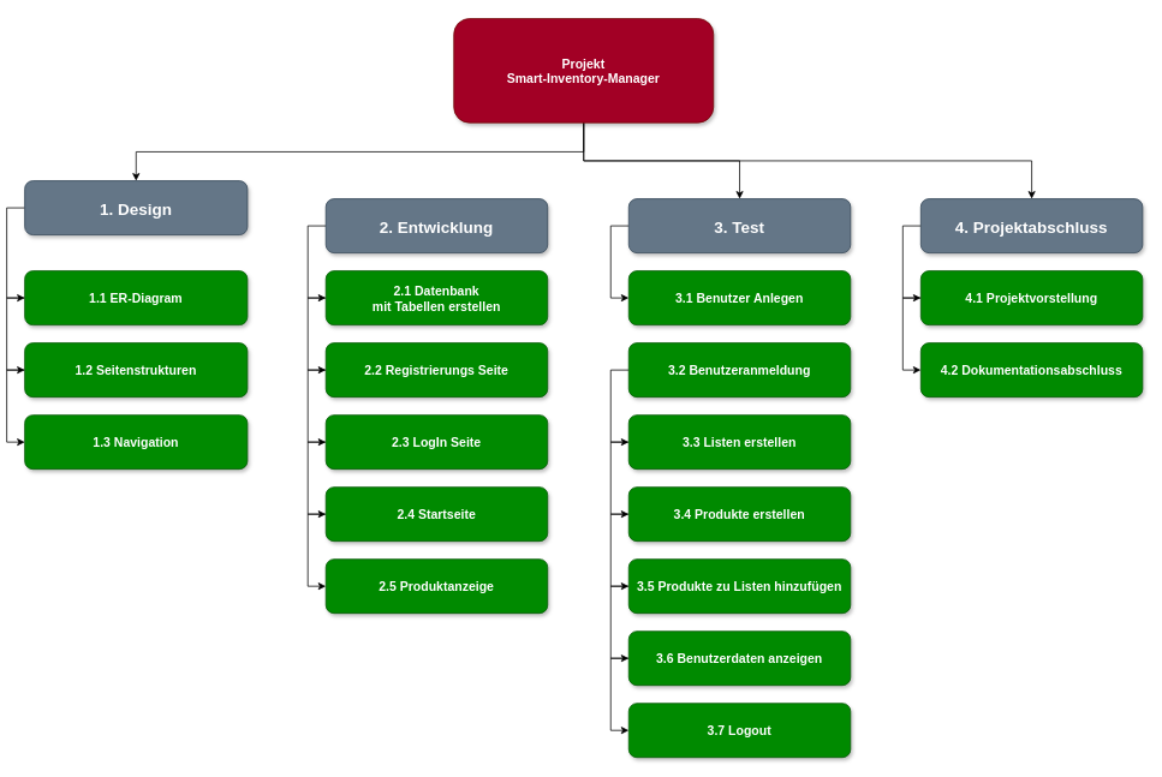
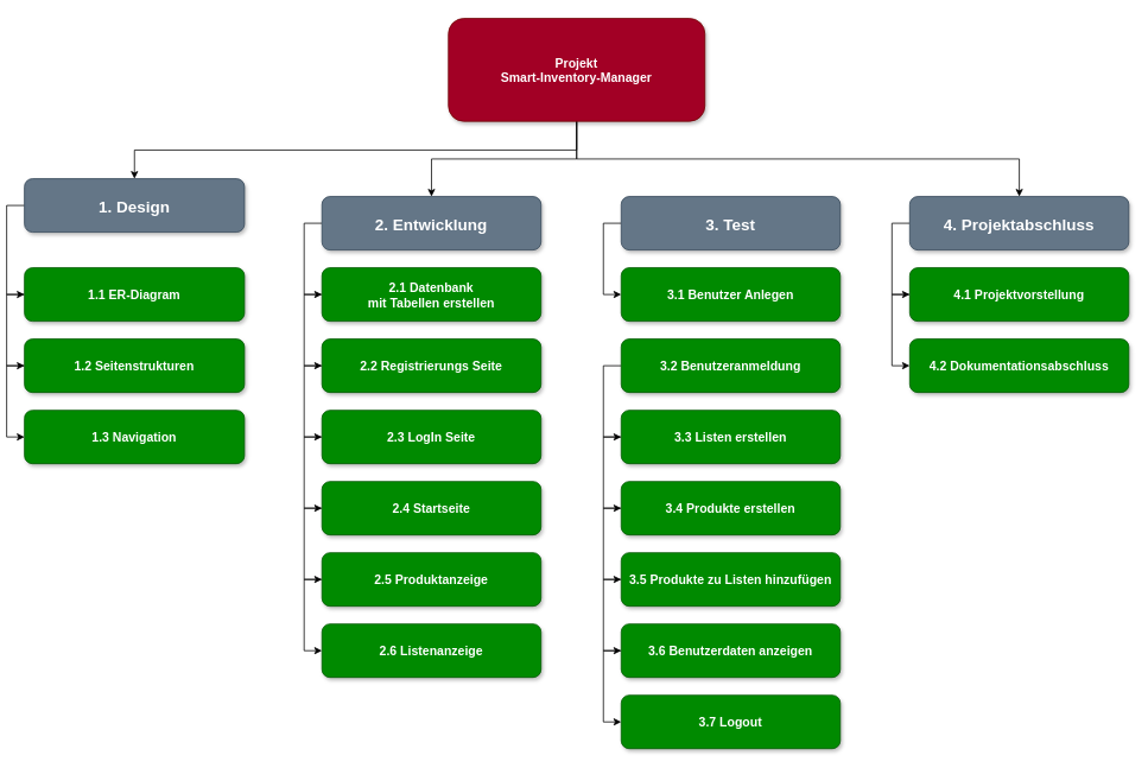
  <mxCell id="0" />
  <mxCell id="1" parent="0" />
- <mxCell id="2" style="edgeStyle=orthogonalEdgeStyle;rounded=0;orthogonalLoop=1;jettySize=auto;html=1;exitX=0.5;exitY=1;exitDx=0;exitDy=0;" edge="1" parent="1" source="5" target="25"><mxGeometry relative="1" as="geometry" /></mxCell>
+ <mxCell id="2" style="edgeStyle=orthogonalEdgeStyle;rounded=0;orthogonalLoop=1;jettySize=auto;html=1;exitX=0.5;exitY=1;exitDx=0;exitDy=0;entryX=0.5;entryY=0;entryDx=0;entryDy=0;" edge="1" parent="1" source="5" target="7"><mxGeometry relative="1" as="geometry" /></mxCell>
  <mxCell id="3" style="edgeStyle=orthogonalEdgeStyle;rounded=0;orthogonalLoop=1;jettySize=auto;html=1;exitX=0.5;exitY=1;exitDx=0;exitDy=0;entryX=0.5;entryY=0;entryDx=0;entryDy=0;fontSize=18;" edge="1" parent="1" source="5" target="41"><mxGeometry relative="1" as="geometry" /></mxCell>
  <mxCell id="4" style="edgeStyle=orthogonalEdgeStyle;rounded=0;orthogonalLoop=1;jettySize=auto;html=1;exitX=0.5;exitY=1;exitDx=0;exitDy=0;entryX=0.5;entryY=0;entryDx=0;entryDy=0;fontSize=18;" edge="1" parent="1" source="5" target="9"><mxGeometry relative="1" as="geometry" /></mxCell>
  <mxCell id="5" value="Projekt &#10;Smart-Inventory-Manager" style="rounded=1;fillColor=#a20025;strokeColor=#6F0000;shadow=1;fontStyle=1;fontColor=#ffffff;fontSize=14;" parent="1" vertex="1"><mxGeometry x="496" y="20" width="288" height="115.5" as="geometry" /></mxCell>
  <mxCell id="6" style="edgeStyle=orthogonalEdgeStyle;rounded=0;orthogonalLoop=1;jettySize=auto;html=1;exitX=0;exitY=0.5;exitDx=0;exitDy=0;entryX=0;entryY=0.5;entryDx=0;entryDy=0;fontSize=18;" edge="1" parent="1" source="7" target="36"><mxGeometry relative="1" as="geometry" /></mxCell>
  <mxCell id="7" value="2. Entwicklung" style="rounded=1;shadow=1;fontStyle=1;fontSize=18;fillColor=#647687;fontColor=#ffffff;strokeColor=#314354;" parent="1" vertex="1"><mxGeometry x="354" y="220" width="246" height="60" as="geometry" /></mxCell>
  <mxCell id="8" style="edgeStyle=orthogonalEdgeStyle;rounded=0;orthogonalLoop=1;jettySize=auto;html=1;exitX=0;exitY=0.5;exitDx=0;exitDy=0;entryX=0;entryY=0.5;entryDx=0;entryDy=0;fontSize=18;" edge="1" parent="1" source="9" target="22"><mxGeometry relative="1" as="geometry" /></mxCell>
  <mxCell id="9" value="1. Design" style="rounded=1;shadow=1;fontStyle=1;fontSize=18;fillColor=#647687;fontColor=#ffffff;strokeColor=#314354;" parent="1" vertex="1"><mxGeometry x="20" y="200" width="247" height="60" as="geometry" /></mxCell>
  <mxCell id="10" style="edgeStyle=orthogonalEdgeStyle;rounded=0;orthogonalLoop=1;jettySize=auto;html=1;exitX=0;exitY=0.5;exitDx=0;exitDy=0;entryX=0;entryY=0.5;entryDx=0;entryDy=0;fontSize=18;" edge="1" parent="1" source="11" target="15"><mxGeometry relative="1" as="geometry" /></mxCell>
  <mxCell id="11" value="2.2 Registrierungs Seite" style="rounded=1;fillColor=#008a00;strokeColor=#005700;shadow=1;fontStyle=1;fontColor=#ffffff;fontSize=14;" parent="1" vertex="1"><mxGeometry x="354" y="380" width="246" height="60" as="geometry" /></mxCell>
  <mxCell id="12" style="edgeStyle=orthogonalEdgeStyle;rounded=0;orthogonalLoop=1;jettySize=auto;html=1;exitX=0;exitY=0.5;exitDx=0;exitDy=0;entryX=0;entryY=0.5;entryDx=0;entryDy=0;fontSize=18;" edge="1" parent="1" source="13" target="16"><mxGeometry relative="1" as="geometry" /></mxCell>
  <mxCell id="13" value="1.2 Seitenstrukturen" style="rounded=1;fillColor=#008a00;strokeColor=#005700;shadow=1;fontStyle=1;fontColor=#ffffff;fontSize=14;" parent="1" vertex="1"><mxGeometry x="20" y="380" width="247" height="60" as="geometry" /></mxCell>
  <mxCell id="14" style="edgeStyle=orthogonalEdgeStyle;rounded=0;orthogonalLoop=1;jettySize=auto;html=1;exitX=0;exitY=0.5;exitDx=0;exitDy=0;entryX=0;entryY=0.5;entryDx=0;entryDy=0;fontSize=18;" edge="1" parent="1" source="15" target="18"><mxGeometry relative="1" as="geometry" /></mxCell>
  <mxCell id="15" value="2.3 LogIn Seite" style="rounded=1;fillColor=#008a00;strokeColor=#005700;shadow=1;fontStyle=1;fontColor=#ffffff;fontSize=14;" parent="1" vertex="1"><mxGeometry x="354" y="460" width="246" height="60" as="geometry" /></mxCell>
  <mxCell id="16" value="1.3 Navigation" style="rounded=1;fillColor=#008a00;strokeColor=#005700;shadow=1;fontStyle=1;fontColor=#ffffff;fontSize=14;" parent="1" vertex="1"><mxGeometry x="20" y="460" width="247" height="60" as="geometry" /></mxCell>
  <mxCell id="17" style="edgeStyle=orthogonalEdgeStyle;rounded=0;orthogonalLoop=1;jettySize=auto;html=1;exitX=0;exitY=0.5;exitDx=0;exitDy=0;entryX=0;entryY=0.5;entryDx=0;entryDy=0;fontSize=18;" edge="1" parent="1" source="18" target="20"><mxGeometry relative="1" as="geometry" /></mxCell>
  <mxCell id="18" value="2.4 Startseite" style="rounded=1;fillColor=#008a00;strokeColor=#005700;shadow=1;fontStyle=1;fontColor=#ffffff;fontSize=14;" parent="1" vertex="1"><mxGeometry x="354" y="540" width="246" height="60" as="geometry" /></mxCell>
+ <mxCell id="19" style="edgeStyle=orthogonalEdgeStyle;rounded=0;orthogonalLoop=1;jettySize=auto;html=1;exitX=0;exitY=0.5;exitDx=0;exitDy=0;entryX=0;entryY=0.5;entryDx=0;entryDy=0;fontSize=18;" edge="1" parent="1" source="20" target="23"><mxGeometry relative="1" as="geometry" /></mxCell>
  <mxCell id="20" value="2.5 Produktanzeige" style="rounded=1;fillColor=#008a00;strokeColor=#005700;shadow=1;fontStyle=1;fontColor=#ffffff;fontSize=14;" parent="1" vertex="1"><mxGeometry x="354" y="620" width="246" height="60" as="geometry" /></mxCell>
  <mxCell id="21" style="edgeStyle=orthogonalEdgeStyle;rounded=0;orthogonalLoop=1;jettySize=auto;html=1;exitX=0;exitY=0.5;exitDx=0;exitDy=0;entryX=0;entryY=0.5;entryDx=0;entryDy=0;fontSize=18;" edge="1" parent="1" source="22" target="13"><mxGeometry relative="1" as="geometry" /></mxCell>
  <mxCell id="22" value="1.1 ER-Diagram" style="rounded=1;fillColor=#008a00;strokeColor=#005700;shadow=1;fontStyle=1;fontColor=#ffffff;fontSize=14;" parent="1" vertex="1"><mxGeometry x="20" y="300" width="247" height="60" as="geometry" /></mxCell>
+ <mxCell id="23" value="2.6 Listenanzeige" style="rounded=1;fillColor=#008a00;strokeColor=#005700;shadow=1;fontStyle=1;fontColor=#ffffff;fontSize=14;" parent="1" vertex="1"><mxGeometry x="354" y="700" width="246" height="60" as="geometry" /></mxCell>
  <mxCell id="24" style="edgeStyle=orthogonalEdgeStyle;rounded=0;orthogonalLoop=1;jettySize=auto;html=1;exitX=0;exitY=0.5;exitDx=0;exitDy=0;entryX=0;entryY=0.5;entryDx=0;entryDy=0;fontSize=18;" edge="1" parent="1" source="25" target="26"><mxGeometry relative="1" as="geometry" /></mxCell>
  <mxCell id="25" value="3. Test" style="rounded=1;shadow=1;fontStyle=1;fontSize=18;fillColor=#647687;fontColor=#ffffff;strokeColor=#314354;" parent="1" vertex="1"><mxGeometry x="690" y="220" width="246" height="60" as="geometry" /></mxCell>
  <mxCell id="26" value="3.1 Benutzer Anlegen" style="rounded=1;fillColor=#008a00;strokeColor=#005700;shadow=1;fontStyle=1;fontColor=#ffffff;fontSize=14;" parent="1" vertex="1"><mxGeometry x="690" y="300" width="246" height="60" as="geometry" /></mxCell>
  <mxCell id="27" style="edgeStyle=orthogonalEdgeStyle;rounded=0;orthogonalLoop=1;jettySize=auto;html=1;exitX=0;exitY=0.5;exitDx=0;exitDy=0;entryX=0;entryY=0.5;entryDx=0;entryDy=0;fontSize=18;" edge="1" parent="1" source="28" target="30"><mxGeometry relative="1" as="geometry" /></mxCell>
  <mxCell id="28" value="3.2 Benutzeranmeldung" style="rounded=1;fillColor=#008a00;strokeColor=#005700;shadow=1;fontStyle=1;fontColor=#ffffff;fontSize=14;" parent="1" vertex="1"><mxGeometry x="690" y="380" width="246" height="60" as="geometry" /></mxCell>
  <mxCell id="29" style="edgeStyle=orthogonalEdgeStyle;rounded=0;orthogonalLoop=1;jettySize=auto;html=1;exitX=0;exitY=0.5;exitDx=0;exitDy=0;entryX=0;entryY=0.5;entryDx=0;entryDy=0;fontSize=18;" edge="1" parent="1" source="30" target="32"><mxGeometry relative="1" as="geometry" /></mxCell>
  <mxCell id="30" value="3.3 Listen erstellen" style="rounded=1;fillColor=#008a00;strokeColor=#005700;shadow=1;fontStyle=1;fontColor=#ffffff;fontSize=14;" parent="1" vertex="1"><mxGeometry x="690" y="460" width="246" height="60" as="geometry" /></mxCell>
  <mxCell id="31" style="edgeStyle=orthogonalEdgeStyle;rounded=0;orthogonalLoop=1;jettySize=auto;html=1;exitX=0;exitY=0.5;exitDx=0;exitDy=0;entryX=0;entryY=0.5;entryDx=0;entryDy=0;fontSize=18;" edge="1" parent="1" source="32" target="34"><mxGeometry relative="1" as="geometry" /></mxCell>
  <mxCell id="32" value="3.4 Produkte erstellen" style="rounded=1;fillColor=#008a00;strokeColor=#005700;shadow=1;fontStyle=1;fontColor=#ffffff;fontSize=14;" parent="1" vertex="1"><mxGeometry x="690" y="540" width="246" height="60" as="geometry" /></mxCell>
  <mxCell id="33" style="edgeStyle=orthogonalEdgeStyle;rounded=0;orthogonalLoop=1;jettySize=auto;html=1;exitX=0;exitY=0.5;exitDx=0;exitDy=0;entryX=0;entryY=0.5;entryDx=0;entryDy=0;fontSize=18;" edge="1" parent="1" source="34" target="38"><mxGeometry relative="1" as="geometry" /></mxCell>
  <mxCell id="34" value="3.5 Produkte zu Listen hinzufügen" style="rounded=1;fillColor=#008a00;strokeColor=#005700;shadow=1;fontStyle=1;fontColor=#ffffff;fontSize=14;" parent="1" vertex="1"><mxGeometry x="690" y="620" width="246" height="60" as="geometry" /></mxCell>
  <mxCell id="35" style="edgeStyle=orthogonalEdgeStyle;rounded=0;orthogonalLoop=1;jettySize=auto;html=1;exitX=0;exitY=0.5;exitDx=0;exitDy=0;entryX=0;entryY=0.5;entryDx=0;entryDy=0;fontSize=18;" edge="1" parent="1" source="36" target="11"><mxGeometry relative="1" as="geometry" /></mxCell>
  <mxCell id="36" value="2.1 Datenbank&#10;mit Tabellen erstellen" style="rounded=1;fillColor=#008a00;strokeColor=#005700;shadow=1;fontStyle=1;fontColor=#ffffff;fontSize=14;" parent="1" vertex="1"><mxGeometry x="354" y="300" width="246" height="60" as="geometry" /></mxCell>
  <mxCell id="37" style="edgeStyle=orthogonalEdgeStyle;rounded=0;orthogonalLoop=1;jettySize=auto;html=1;exitX=0;exitY=0.5;exitDx=0;exitDy=0;entryX=0;entryY=0.5;entryDx=0;entryDy=0;fontSize=18;" edge="1" parent="1" source="38" target="39"><mxGeometry relative="1" as="geometry" /></mxCell>
  <mxCell id="38" value="3.6 Benutzerdaten anzeigen" style="rounded=1;fillColor=#008a00;strokeColor=#005700;shadow=1;fontStyle=1;fontColor=#ffffff;fontSize=14;" parent="1" vertex="1"><mxGeometry x="690" y="700" width="246" height="60" as="geometry" /></mxCell>
  <mxCell id="39" value="3.7 Logout" style="rounded=1;fillColor=#008a00;strokeColor=#005700;shadow=1;fontStyle=1;fontColor=#ffffff;fontSize=14;" parent="1" vertex="1"><mxGeometry x="690" y="780" width="246" height="60" as="geometry" /></mxCell>
  <mxCell id="40" style="edgeStyle=orthogonalEdgeStyle;rounded=0;orthogonalLoop=1;jettySize=auto;html=1;exitX=0;exitY=0.5;exitDx=0;exitDy=0;entryX=0;entryY=0.5;entryDx=0;entryDy=0;fontSize=18;" edge="1" parent="1" source="41" target="43"><mxGeometry relative="1" as="geometry" /></mxCell>
  <mxCell id="41" value="4. Projektabschluss" style="rounded=1;shadow=1;fontStyle=1;fontSize=18;fillColor=#647687;fontColor=#ffffff;strokeColor=#314354;" vertex="1" parent="1"><mxGeometry x="1014" y="220" width="246" height="60" as="geometry" /></mxCell>
  <mxCell id="42" style="edgeStyle=orthogonalEdgeStyle;rounded=0;orthogonalLoop=1;jettySize=auto;html=1;exitX=0;exitY=0.5;exitDx=0;exitDy=0;entryX=0;entryY=0.5;entryDx=0;entryDy=0;fontSize=18;" edge="1" parent="1" source="43" target="44"><mxGeometry relative="1" as="geometry" /></mxCell>
  <mxCell id="43" value="4.1 Projektvorstellung" style="rounded=1;fillColor=#008a00;strokeColor=#005700;shadow=1;fontStyle=1;fontColor=#ffffff;fontSize=14;" vertex="1" parent="1"><mxGeometry x="1014" y="300" width="246" height="60" as="geometry" /></mxCell>
  <mxCell id="44" value="4.2 Dokumentationsabschluss" style="rounded=1;fillColor=#008a00;strokeColor=#005700;shadow=1;fontStyle=1;fontColor=#ffffff;fontSize=14;" vertex="1" parent="1"><mxGeometry x="1014" y="380" width="246" height="60" as="geometry" /></mxCell>
